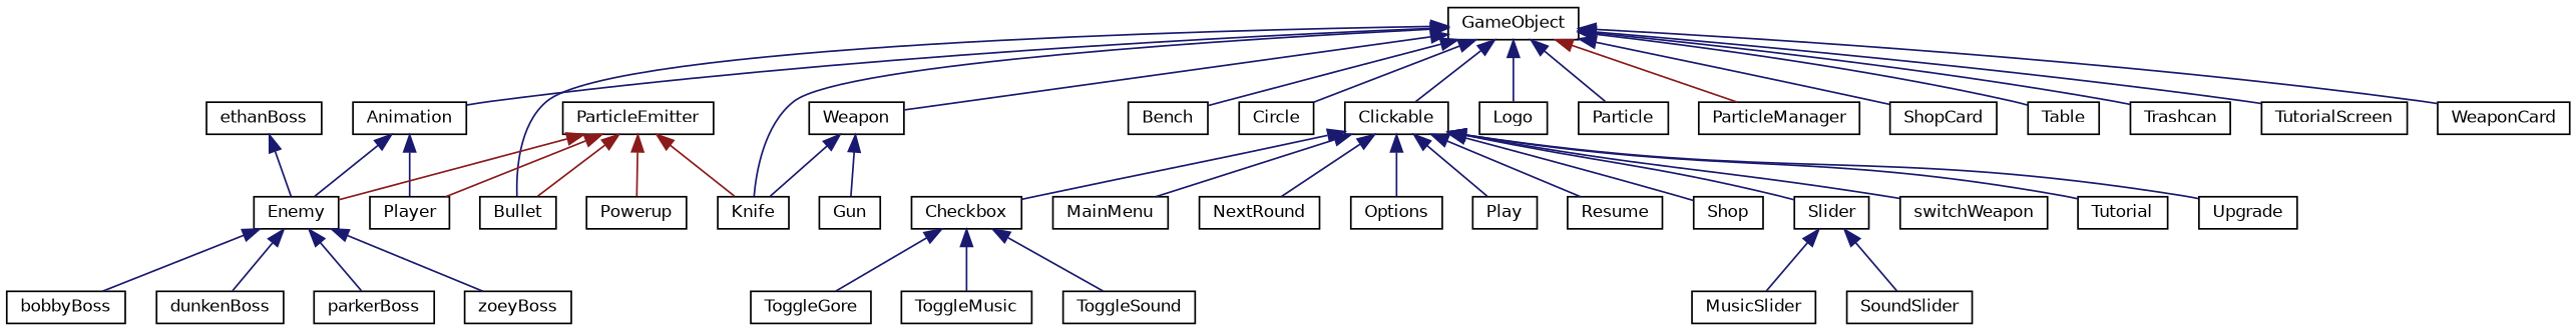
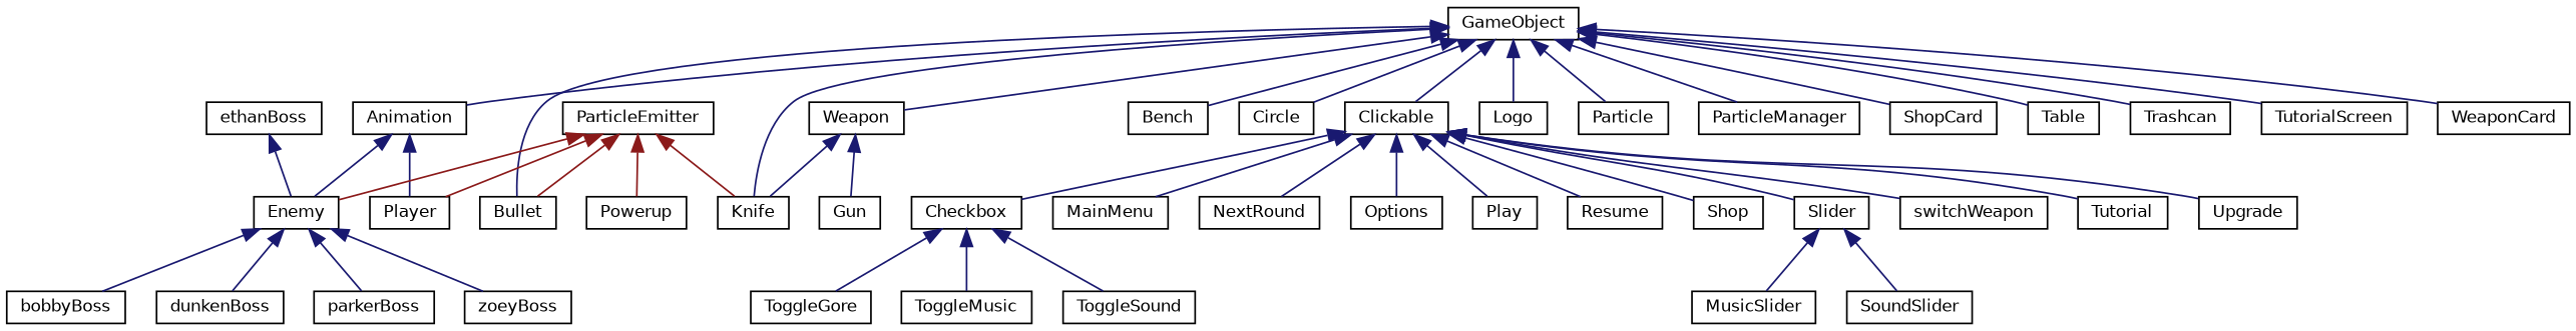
  digraph {
    rankdir=TB
    node [color=black fillcolor=white fontname=Helvetica fontsize=10 shape=record style=filled]
    edge [color=midnightblue dir=back fontname=Helvetica fontsize=10 labelfontname=Helvetica labelfontsize=10 style=solid]
    n1 [height=0.2 label=GameObject width=0.4]
    n2 [height=0.2 label=Animation width=0.4]
    n3 [height=0.2 label=Bench width=0.4]
    n4 [height=0.2 label=Bullet width=0.4]
    n5 [height=0.2 label=Circle width=0.4]
    n6 [height=0.2 label=Clickable width=0.4]
    n7 [height=0.2 label=Logo width=0.4]
    n8 [height=0.2 label=Particle width=0.4]
    n9 [height=0.2 label=ParticleManager width=0.4]
    n10 [height=0.2 label=ShopCard width=0.4]
    n11 [height=0.2 label=Table width=0.4]
    n12 [height=0.2 label=Trashcan width=0.4]
    n13 [height=0.2 label=TutorialScreen width=0.4]
    n14 [height=0.2 label=Weapon width=0.4]
    n15 [height=0.2 label=WeaponCard width=0.4]
    n16 [height=0.2 label=Knife width=0.4]
    n17 [height=0.2 label=Enemy width=0.4]
    n18 [height=0.2 label=Player width=0.4]
    n19 [height=0.2 label=Checkbox width=0.4]
    n20 [height=0.2 label=MainMenu width=0.4]
    n21 [height=0.2 label=NextRound width=0.4]
    n22 [height=0.2 label=Options width=0.4]
    n23 [height=0.2 label=Play width=0.4]
    n24 [height=0.2 label=Resume width=0.4]
    n25 [height=0.2 label=Shop width=0.4]
    n26 [height=0.2 label=Slider width=0.4]
    n27 [height=0.2 label=switchWeapon width=0.4]
    n28 [height=0.2 label=Tutorial width=0.4]
    n29 [height=0.2 label=Upgrade width=0.4]
    n30 [height=0.2 label=Powerup width=0.4]
    n31 [height=0.2 label=Gun width=0.4]
    n32 [height=0.2 label=bobbyBoss width=0.4]
    n33 [height=0.2 label=dunkenBoss width=0.4]
    n34 [height=0.2 label=parkerBoss width=0.4]
    n35 [height=0.2 label=zoeyBoss width=0.4]
    n36 [height=0.2 label=ethanBoss width=0.4]
    n37 [height=0.2 label=ToggleGore width=0.4]
    n38 [height=0.2 label=ToggleMusic width=0.4]
    n39 [height=0.2 label=ToggleSound width=0.4]
    n40 [height=0.2 label=MusicSlider width=0.4]
    n41 [height=0.2 label=SoundSlider width=0.4]
    n42 [height=0.2 label=ParticleEmitter width=0.4]
    n1 -> n2
    n1 -> n3
    n1 -> n4
    n1 -> n5
    n1 -> n6
    n1 -> n7
    n1 -> n8
-   n1 -> n9 [color=firebrick4]
+   n1 -> n9
    n1 -> n10
    n1 -> n11
    n1 -> n12
    n1 -> n13
    n1 -> n14
    n1 -> n15
    n1 -> n16
    n2 -> n17
    n2 -> n18
    n6 -> n19
    n6 -> n20
    n6 -> n21
    n6 -> n22
    n6 -> n23
    n6 -> n24
    n6 -> n25
    n6 -> n26
    n6 -> n27
    n6 -> n28
    n6 -> n29
    n14 -> n16
    n14 -> n31
    n17 -> n32
    n17 -> n33
    n17 -> n34
    n17 -> n35
    n19 -> n37
    n19 -> n38
    n19 -> n39
    n26 -> n40
    n26 -> n41
    n36 -> n17
    n42 -> n4 [color=firebrick4]
    n42 -> n16 [color=firebrick4]
    n42 -> n17 [color=firebrick4]
    n42 -> n18 [color=firebrick4]
    n42 -> n30 [color=firebrick4]
  }
